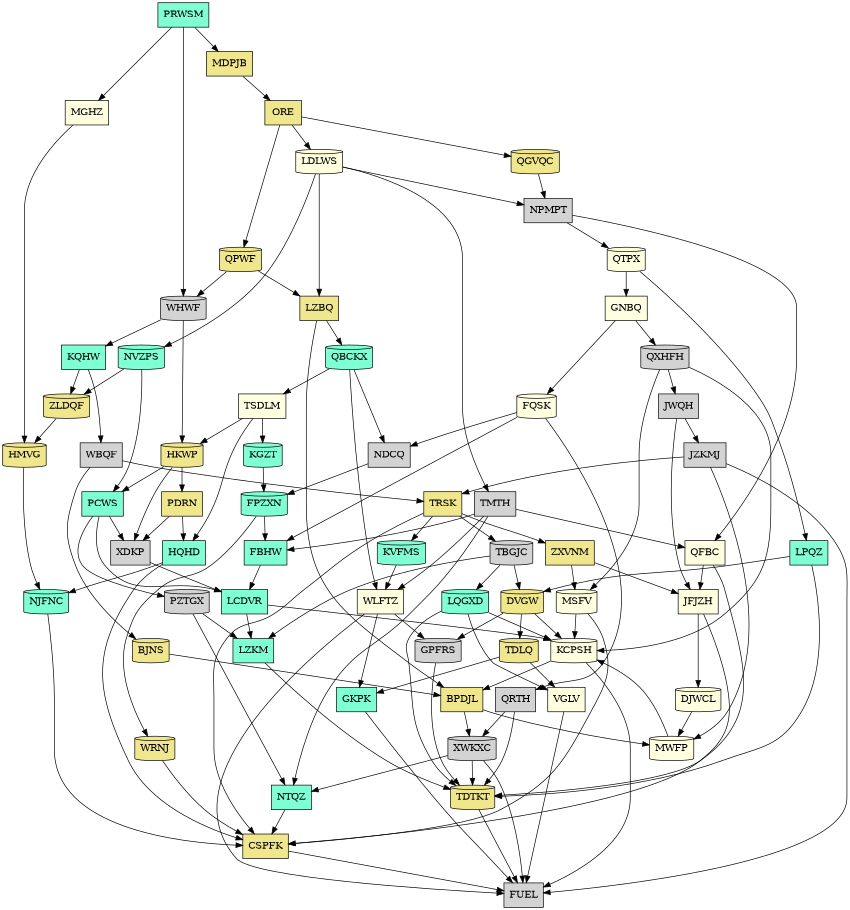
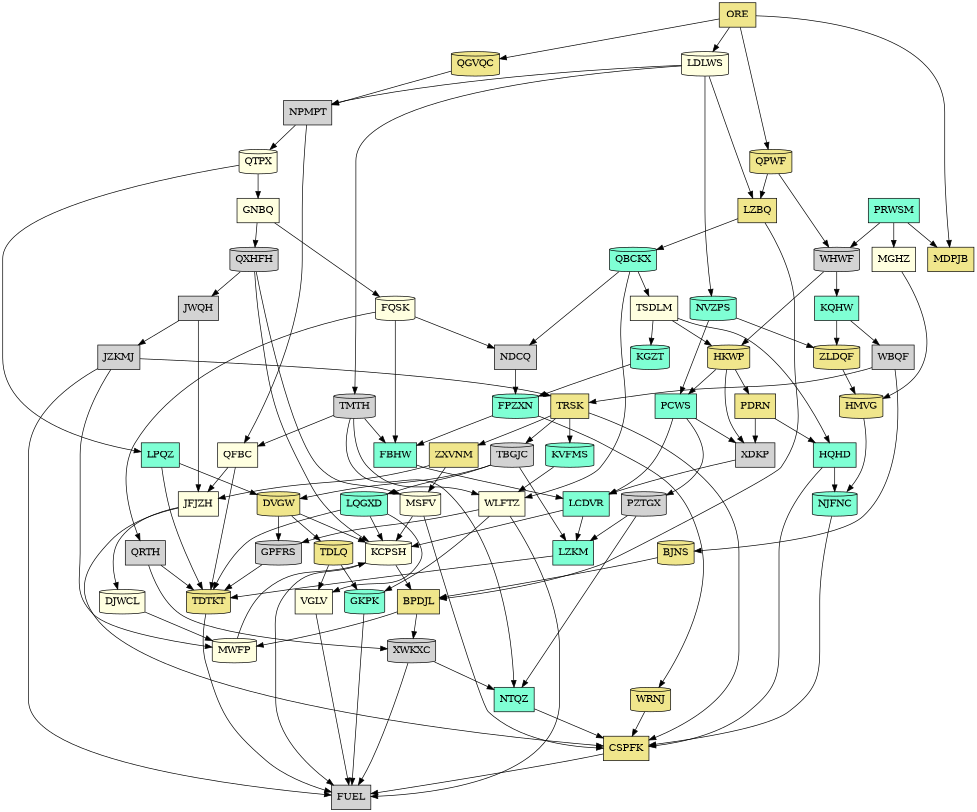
  digraph {
    node [fillcolor=khaki shape=box style=filled]
    LQGXD [fillcolor=aquamarine shape=cylinder]
    VGLV [fillcolor=lightyellow]
    KCPSH [fillcolor=lightyellow shape=cylinder]
    TDTKT [shape=cylinder]
    FUEL [fillcolor=lightgrey]
    BPDJL
    TDLQ [shape=cylinder]
-   GKPK [fillcolor=aquamarine]
+   GKPK [fillcolor=aquamarine shape=cylinder]
    WBQF [fillcolor=lightgrey]
    TRSK
    BJNS [shape=cylinder]
    ZXVNM
    TBGJC [fillcolor=lightgrey shape=cylinder]
    CSPFK
    KVFMS [fillcolor=aquamarine shape=cylinder]
    JZKMJ [fillcolor=lightgrey]
    MWFP [fillcolor=lightyellow shape=cylinder]
    JFJZH [fillcolor=lightyellow]
    MSFV [fillcolor=lightyellow shape=cylinder]
    LZKM [fillcolor=aquamarine]
    DVGW [shape=cylinder]
    WLFTZ [fillcolor=lightyellow]
    MGHZ [fillcolor=lightyellow]
    HMVG [shape=cylinder]
    NJFNC [fillcolor=aquamarine shape=cylinder]
    ZLDQF [shape=cylinder]
    JWQH [fillcolor=lightgrey]
    DJWCL [fillcolor=lightyellow shape=cylinder]
    QFBC [fillcolor=lightyellow]
    QTPX [fillcolor=lightyellow shape=cylinder]
    GNBQ [fillcolor=lightyellow]
    LPQZ [fillcolor=aquamarine]
    NVZPS [fillcolor=aquamarine shape=cylinder]
    PCWS [fillcolor=aquamarine]
    QXHFH [fillcolor=lightgrey shape=cylinder]
    FQSK [fillcolor=lightyellow shape=cylinder]
    LDLWS [fillcolor=lightyellow shape=cylinder]
    LZBQ
-   TMTH [fillcolor=lightgrey]
+   TMTH [fillcolor=lightgrey shape=cylinder]
    NPMPT [fillcolor=lightgrey]
    QBCKX [fillcolor=aquamarine shape=cylinder]
    FBHW [fillcolor=aquamarine]
    NTQZ [fillcolor=aquamarine]
    LCDVR [fillcolor=aquamarine]
    PZTGX [fillcolor=lightgrey shape=cylinder]
    XDKP [fillcolor=lightgrey]
    QPWF [shape=cylinder]
    WHWF [fillcolor=lightgrey shape=cylinder]
    KQHW [fillcolor=aquamarine]
    HKWP [shape=cylinder]
    PRWSM [fillcolor=aquamarine]
    MDPJB
    PDRN
    NDCQ [fillcolor=lightgrey]
    TSDLM [fillcolor=lightyellow]
    XWKXC [fillcolor=lightgrey shape=cylinder]
    ORE
    QGVQC [shape=cylinder]
    GPFRS [fillcolor=lightgrey shape=cylinder]
    FPZXN [fillcolor=aquamarine shape=cylinder]
    HQHD [fillcolor=aquamarine]
    KGZT [fillcolor=aquamarine shape=cylinder]
    WRNJ [shape=cylinder]
    QRTH [fillcolor=lightgrey]
    LQGXD -> VGLV
    LQGXD -> KCPSH
    LQGXD -> TDTKT
    VGLV -> FUEL
    KCPSH -> FUEL
    KCPSH -> BPDJL
    TDTKT -> FUEL
    BPDJL -> MWFP
    BPDJL -> XWKXC
    TDLQ -> VGLV
    TDLQ -> GKPK
    GKPK -> FUEL
    WBQF -> TRSK
    WBQF -> BJNS
    TRSK -> ZXVNM
    TRSK -> TBGJC
    TRSK -> CSPFK
    TRSK -> KVFMS
    BJNS -> BPDJL
    ZXVNM -> JFJZH
    ZXVNM -> MSFV
    TBGJC -> LQGXD
    TBGJC -> LZKM
    TBGJC -> DVGW
    CSPFK -> FUEL
    KVFMS -> WLFTZ
    JZKMJ -> FUEL
    JZKMJ -> TRSK
    JZKMJ -> MWFP
    MWFP -> KCPSH
    JFJZH -> CSPFK
    JFJZH -> DJWCL
    MSFV -> KCPSH
    MSFV -> CSPFK
    LZKM -> TDTKT
    DVGW -> KCPSH
    DVGW -> TDLQ
    DVGW -> GPFRS
    WLFTZ -> FUEL
    WLFTZ -> GKPK
    WLFTZ -> GPFRS
    MGHZ -> HMVG
    HMVG -> NJFNC
    NJFNC -> CSPFK
    ZLDQF -> HMVG
    JWQH -> JZKMJ
    JWQH -> JFJZH
    DJWCL -> MWFP
    QFBC -> TDTKT
    QFBC -> JFJZH
    QTPX -> GNBQ
    QTPX -> LPQZ
    GNBQ -> QXHFH
    GNBQ -> FQSK
    LPQZ -> TDTKT
    LPQZ -> DVGW
    NVZPS -> ZLDQF
    NVZPS -> PCWS
    PCWS -> LCDVR
    PCWS -> PZTGX
    PCWS -> XDKP
    QXHFH -> KCPSH
    QXHFH -> MSFV
    QXHFH -> JWQH
    FQSK -> FBHW
    FQSK -> NDCQ
    FQSK -> QRTH
    LDLWS -> NVZPS
    LDLWS -> LZBQ
    LDLWS -> TMTH
    LDLWS -> NPMPT
    LZBQ -> BPDJL
    LZBQ -> QBCKX
    TMTH -> WLFTZ
    TMTH -> QFBC
    TMTH -> FBHW
    TMTH -> NTQZ
    NPMPT -> QFBC
    NPMPT -> QTPX
    QBCKX -> WLFTZ
    QBCKX -> NDCQ
    QBCKX -> TSDLM
    FBHW -> LCDVR
    NTQZ -> CSPFK
    LCDVR -> KCPSH
    LCDVR -> LZKM
    PZTGX -> LZKM
    PZTGX -> NTQZ
    XDKP -> LCDVR
    QPWF -> LZBQ
    QPWF -> WHWF
    WHWF -> KQHW
    WHWF -> HKWP
    KQHW -> WBQF
    KQHW -> ZLDQF
    HKWP -> PCWS
    HKWP -> XDKP
    HKWP -> PDRN
    PRWSM -> MGHZ
    PRWSM -> WHWF
    PRWSM -> MDPJB
    PDRN -> XDKP
    PDRN -> HQHD
    NDCQ -> FPZXN
    TSDLM -> HKWP
    TSDLM -> HQHD
    TSDLM -> KGZT
-   XWKXC -> TDTKT
    XWKXC -> FUEL
    XWKXC -> NTQZ
    ORE -> LDLWS
    ORE -> QPWF
-   MDPJB -> ORE
+   ORE -> MDPJB
    ORE -> QGVQC
    QGVQC -> NPMPT
    GPFRS -> TDTKT
    FPZXN -> FBHW
    FPZXN -> WRNJ
    HQHD -> CSPFK
    HQHD -> NJFNC
    KGZT -> FPZXN
    WRNJ -> CSPFK
    QRTH -> TDTKT
    QRTH -> XWKXC
  }
